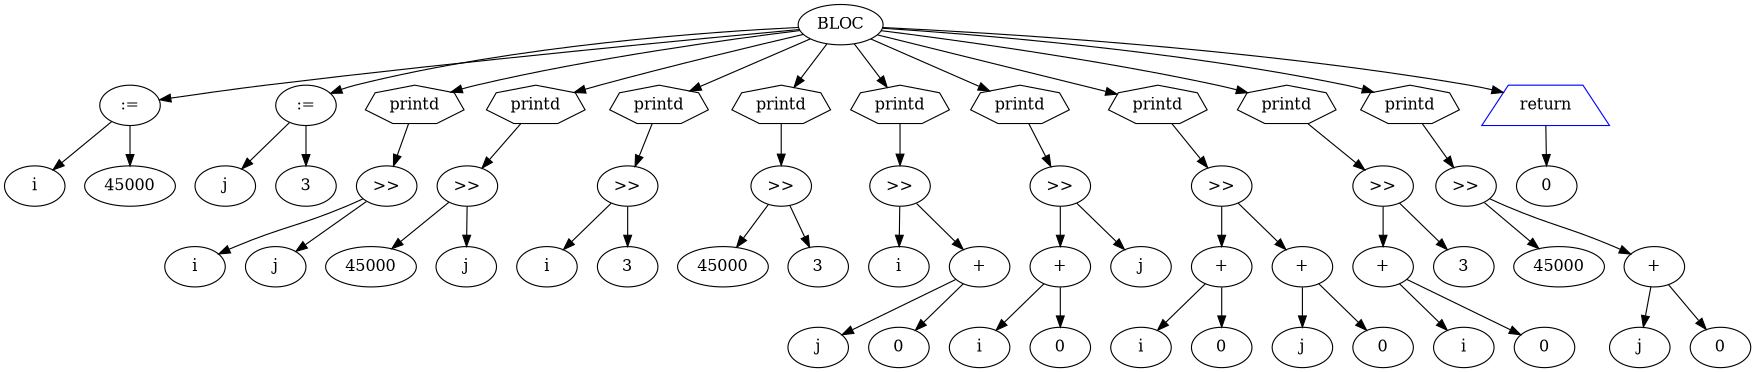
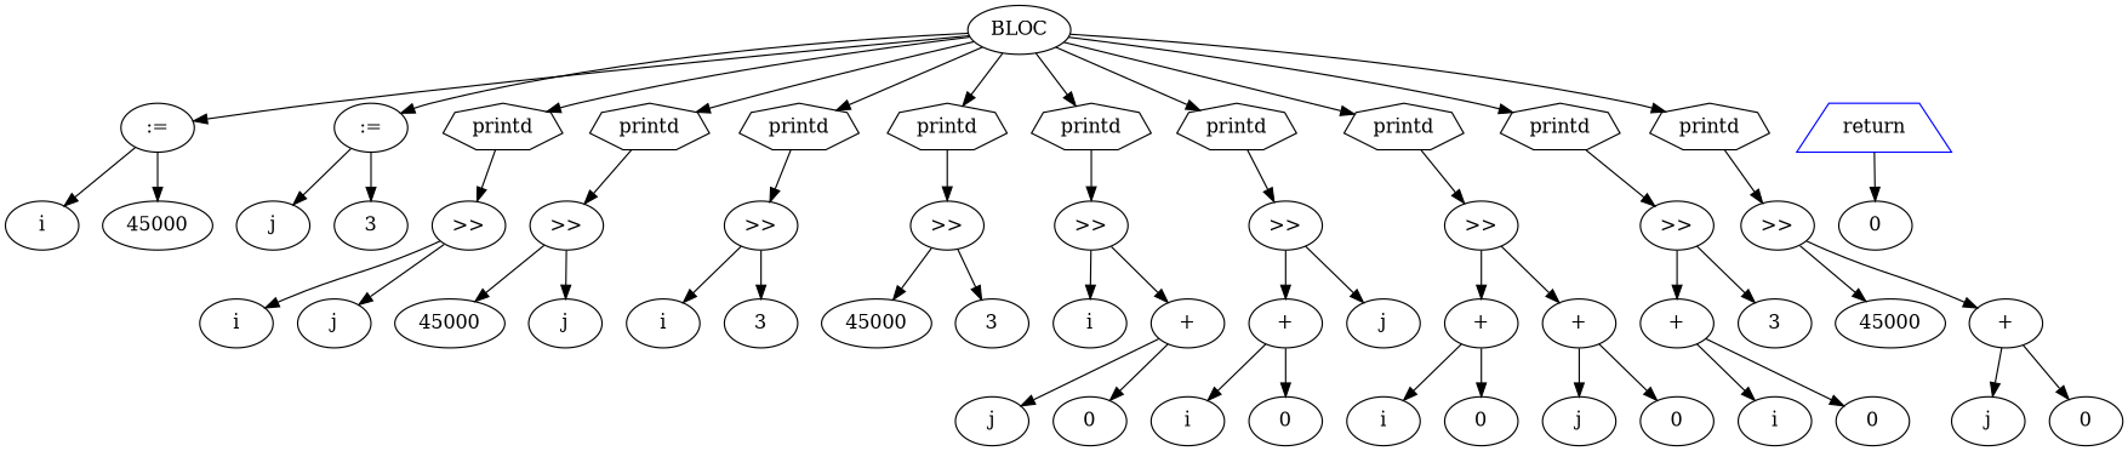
  digraph {
    node [shape=ellipse]
    n1 [color=black label=BLOC]
    n2 [label=":="]
    n3 [label=":="]
    n4 [label=printd shape=septagon]
    n5 [label=printd shape=septagon]
    n6 [label=printd shape=septagon]
    n7 [label=printd shape=septagon]
    n8 [label=printd shape=septagon]
    n9 [label=printd shape=septagon]
    n10 [label=printd shape=septagon]
    n11 [label=printd shape=septagon]
    n12 [label=printd shape=septagon]
    n13 [color=blue label=return shape=trapezium]
    n14 [label=i]
    n15 [label=45000]
    n16 [label=j]
    n17 [label=3]
    n18 [label=">>"]
    n19 [label=">>"]
    n20 [label=">>"]
    n21 [label=">>"]
    n22 [label=">>"]
    n23 [label=">>"]
    n24 [label=">>"]
    n25 [label=">>"]
    n26 [label=">>"]
    n27 [label=0]
    n28 [label=i]
    n29 [label=j]
    n30 [label=45000]
    n31 [label=j]
    n32 [label=i]
    n33 [label=3]
    n34 [label=45000]
    n35 [label=3]
    n36 [label=i]
    n37 [label="+"]
    n38 [label=j]
    n39 [label=0]
    n40 [label="+"]
    n41 [label=j]
    n42 [label=i]
    n43 [label=0]
    n44 [label="+"]
    n45 [label="+"]
    n46 [label=i]
    n47 [label=0]
    n48 [label=j]
    n49 [label=0]
    n50 [label="+"]
    n51 [label=3]
    n52 [label=i]
    n53 [label=0]
    n54 [label=45000]
    n55 [label="+"]
    n56 [label=j]
    n57 [label=0]
    n1 -> n2
    n1 -> n3
    n1 -> n4
    n1 -> n5
    n1 -> n6
    n1 -> n7
    n1 -> n8
    n1 -> n9
    n1 -> n10
    n1 -> n11
    n1 -> n12
-   n1 -> n13
    n2 -> n14
    n2 -> n15
    n3 -> n16
    n3 -> n17
    n4 -> n18
    n5 -> n19
    n6 -> n20
    n7 -> n21
    n8 -> n22
    n9 -> n23
    n10 -> n24
    n11 -> n25
    n12 -> n26
    n13 -> n27
    n18 -> n28
    n18 -> n29
    n19 -> n30
    n19 -> n31
    n20 -> n32
    n20 -> n33
    n21 -> n34
    n21 -> n35
    n22 -> n36
    n22 -> n37
    n23 -> n40
    n23 -> n41
    n24 -> n44
    n24 -> n45
    n25 -> n50
    n25 -> n51
    n26 -> n54
    n26 -> n55
    n37 -> n38
    n37 -> n39
    n40 -> n42
    n40 -> n43
    n44 -> n46
    n44 -> n47
    n45 -> n48
    n45 -> n49
    n50 -> n52
    n50 -> n53
    n55 -> n56
    n55 -> n57
  }
